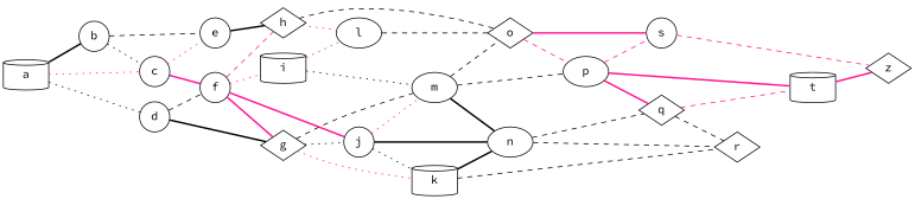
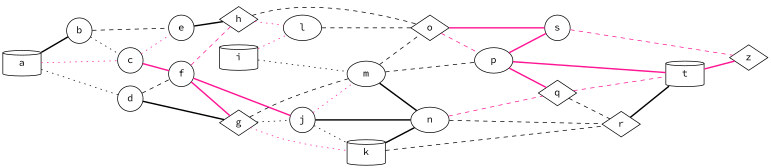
  graph {
    fontname="Source Code Pro"
    rankdir=LR
    node [fontname="Source Code Pro" shape=circle]
    edge [color=black fontname="Source Code Pro" style=dashed]
    a [shape=cylinder]
    b
    c
    d
    e
    f
    g [shape=diamond]
    h [shape=diamond]
    i [shape=cylinder]
    j
    k [shape=cylinder]
    m [shape=ellipse]
    o [shape=diamond]
    l [shape=ellipse]
    n [shape=ellipse]
    r [shape=diamond]
    p [shape=ellipse]
    s
    q [shape=diamond]
    t [shape=cylinder]
    z [shape=diamond]
    a -- b [style=bold]
    a -- c [color=deeppink style=dotted]
    a -- d [style=dotted]
    b -- c [style=dotted]
    b -- e
    c -- e [color=deeppink style=dotted]
    c -- f [color=deeppink style=bold]
    d -- f
    d -- g [style=bold]
    e -- h [style=bold]
    f -- g [color=deeppink style=bold]
    f -- h [color=deeppink]
-   f -- i [color=deeppink style=dotted]
    f -- j [color=deeppink style=bold]
    g -- j [style=dotted]
    g -- k [color=deeppink style=dotted]
    g -- m
    h -- o
    h -- l [color=deeppink style=dotted]
    i -- m [style=dotted]
    i -- l [color=deeppink style=dotted]
    j -- k [style=dotted]
    j -- m [color=deeppink style=dotted]
    j -- n [style=bold]
    k -- n [style=bold]
    k -- r
    m -- o
    m -- n [style=bold]
    m -- p
    o -- p [color=deeppink]
    o -- s [color=deeppink style=bold]
    l -- o
    n -- r
-   n -- q
-   p -- s [color=deeppink]
+   n -- q [color=deeppink]
+   r -- t [style=bold]
+   p -- s [color=deeppink style=bold]
    p -- q [color=deeppink style=bold]
    p -- t [color=deeppink style=bold]
    s -- z [color=deeppink]
    q -- r
    q -- t [color=deeppink]
    t -- z [color=deeppink style=bold]
  }
